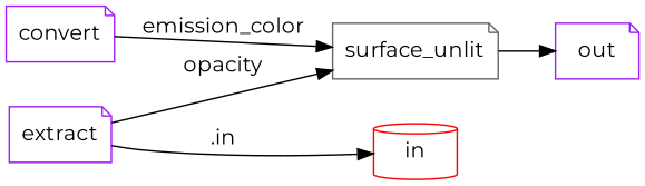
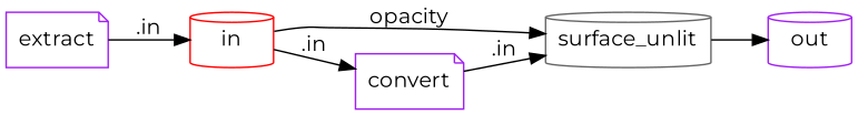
  digraph {
    fontname=Montserrat
    rankdir=LR
    node [color=purple fontname=Montserrat shape=note]
    edge [fontname=Montserrat]
-   n1 [color=gray40 label=surface_unlit]
-   n2 [label=out]
+   n1 [color=gray40 label=surface_unlit shape=cylinder]
+   n2 [label=out shape=cylinder]
    n3 [label=convert]
    n4 [color=red label=in shape=cylinder]
    n5 [label=extract]
    n1 -> n2
-   n3 -> n1 [label=emission_color]
-   n5 -> n1 [label=opacity]
+   n3 -> n1 [label=".in"]
+   n4 -> n3 [label=".in"]
+   n4 -> n1 [label=opacity]
    n5 -> n4 [label=".in"]
  }
